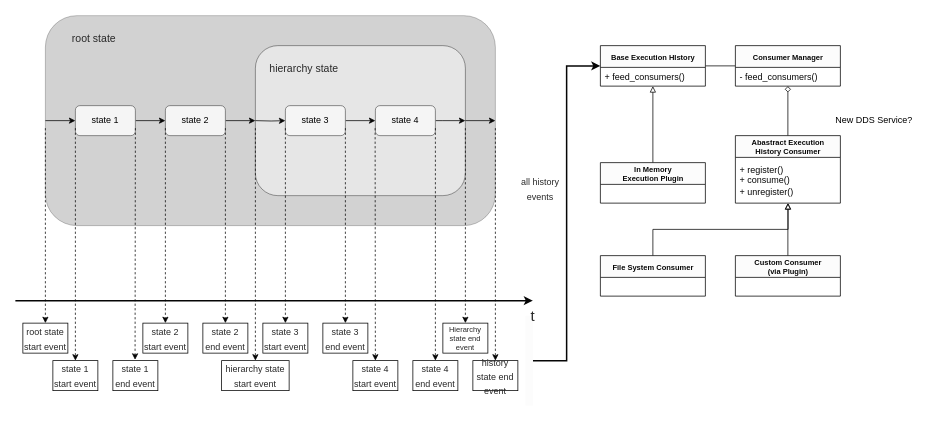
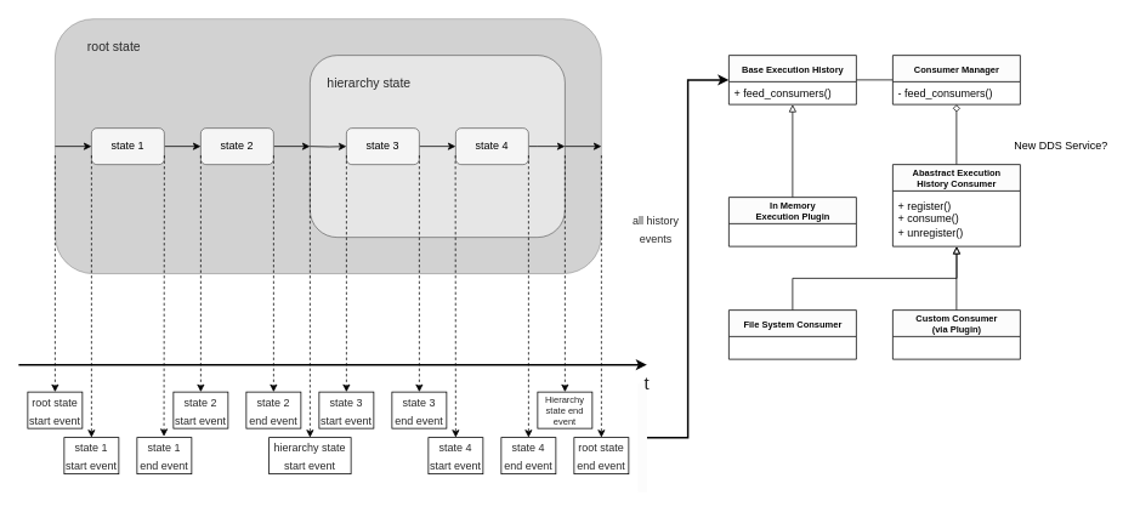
  <mxCell id="0" />
  <mxCell id="1" parent="0" />
  <mxCell id="2" value="" style="rounded=1;whiteSpace=wrap;html=1;fontColor=#333333;opacity=30;fillColor=#6B6B6B;strokeColor=#000000;" parent="1" vertex="1"><mxGeometry x="60" y="20" width="600" height="280" as="geometry" /></mxCell>
  <mxCell id="3" value="" style="rounded=1;whiteSpace=wrap;html=1;fontColor=#333333;opacity=50;strokeColor=#050505;fillColor=#FCFCFC;" vertex="1" parent="1"><mxGeometry x="340" y="60" width="280" height="200" as="geometry" /></mxCell>
  <mxCell id="4" style="edgeStyle=orthogonalEdgeStyle;rounded=0;orthogonalLoop=1;jettySize=auto;html=1;entryX=0;entryY=0.5;entryDx=0;entryDy=0;fontColor=#292929;strokeColor=#050505;exitX=0;exitY=0.5;exitDx=0;exitDy=0;" edge="1" parent="1" source="2" target="6"><mxGeometry relative="1" as="geometry" /></mxCell>
  <mxCell id="5" style="edgeStyle=orthogonalEdgeStyle;rounded=0;orthogonalLoop=1;jettySize=auto;html=1;entryX=0;entryY=0.5;entryDx=0;entryDy=0;fontColor=#292929;strokeColor=#050505;" edge="1" parent="1" source="6" target="16"><mxGeometry relative="1" as="geometry" /></mxCell>
  <mxCell id="6" value="&lt;font color=&quot;#000000&quot;&gt;state 1&lt;br&gt;&lt;/font&gt;" style="rounded=1;whiteSpace=wrap;html=1;fillColor=#f5f5f5;strokeColor=#666666;fontColor=#333333;" parent="1" vertex="1"><mxGeometry x="100" y="140" width="80" height="40" as="geometry" /></mxCell>
  <mxCell id="7" value="New DDS Service?" style="text;html=1;strokeColor=none;fillColor=none;align=center;verticalAlign=middle;whiteSpace=wrap;rounded=0;opacity=30;fontSize=12;" parent="1" vertex="1"><mxGeometry x="1100" y="150" width="130" height="20" as="geometry" /></mxCell>
  <mxCell id="8" value="&lt;font style=&quot;font-size: 14px&quot;&gt;root state&lt;/font&gt;" style="text;html=1;fillColor=none;align=center;verticalAlign=middle;whiteSpace=wrap;rounded=0;opacity=30;fontSize=16;fontColor=#292929;" parent="1" vertex="1"><mxGeometry x="70" y="40" width="110" height="20" as="geometry" /></mxCell>
  <mxCell id="9" style="edgeStyle=orthogonalEdgeStyle;rounded=0;orthogonalLoop=1;jettySize=auto;html=1;entryX=0;entryY=0.5;entryDx=0;entryDy=0;fontColor=#292929;strokeColor=#050505;" edge="1" parent="1" target="12"><mxGeometry relative="1" as="geometry"><mxPoint x="340" y="160" as="sourcePoint" /></mxGeometry></mxCell>
  <mxCell id="10" style="edgeStyle=orthogonalEdgeStyle;rounded=0;orthogonalLoop=1;jettySize=auto;html=1;entryX=1;entryY=0.5;entryDx=0;entryDy=0;fontColor=#292929;strokeColor=#050505;exitX=1;exitY=0.5;exitDx=0;exitDy=0;" edge="1" parent="1" source="3" target="2"><mxGeometry relative="1" as="geometry"><Array as="points"><mxPoint x="660" y="160" /><mxPoint x="660" y="160" /></Array></mxGeometry></mxCell>
  <mxCell id="11" style="edgeStyle=orthogonalEdgeStyle;rounded=0;orthogonalLoop=1;jettySize=auto;html=1;entryX=0;entryY=0.5;entryDx=0;entryDy=0;fontColor=#292929;strokeColor=#050505;" edge="1" parent="1" source="12" target="14"><mxGeometry relative="1" as="geometry" /></mxCell>
  <mxCell id="12" value="&lt;span style=&quot;color: rgb(0 , 0 , 0)&quot;&gt;state 3&lt;/span&gt;&lt;font color=&quot;#000000&quot;&gt;&lt;br&gt;&lt;/font&gt;" style="rounded=1;whiteSpace=wrap;html=1;fillColor=#f5f5f5;strokeColor=#666666;fontColor=#333333;" vertex="1" parent="1"><mxGeometry x="380" y="140" width="80" height="40" as="geometry" /></mxCell>
  <mxCell id="13" style="edgeStyle=orthogonalEdgeStyle;rounded=0;orthogonalLoop=1;jettySize=auto;html=1;fontColor=#292929;strokeColor=#050505;exitX=1;exitY=0.5;exitDx=0;exitDy=0;entryX=1;entryY=0.5;entryDx=0;entryDy=0;" edge="1" parent="1" source="14" target="3"><mxGeometry relative="1" as="geometry"><Array as="points"><mxPoint x="590" y="160" /><mxPoint x="590" y="160" /></Array></mxGeometry></mxCell>
  <mxCell id="14" value="&lt;span style=&quot;color: rgb(0 , 0 , 0)&quot;&gt;state 4&lt;/span&gt;&lt;font color=&quot;#000000&quot;&gt;&lt;br&gt;&lt;/font&gt;" style="rounded=1;whiteSpace=wrap;html=1;fillColor=#f5f5f5;strokeColor=#666666;fontColor=#333333;" vertex="1" parent="1"><mxGeometry x="500" y="140" width="80" height="40" as="geometry" /></mxCell>
  <mxCell id="15" style="edgeStyle=orthogonalEdgeStyle;rounded=0;orthogonalLoop=1;jettySize=auto;html=1;entryX=0;entryY=0.5;entryDx=0;entryDy=0;fontColor=#292929;strokeColor=#050505;" edge="1" parent="1" source="16" target="3"><mxGeometry relative="1" as="geometry" /></mxCell>
  <mxCell id="16" value="&lt;span style=&quot;color: rgb(0 , 0 , 0)&quot;&gt;state 2&lt;/span&gt;&lt;font color=&quot;#000000&quot;&gt;&lt;br&gt;&lt;/font&gt;" style="rounded=1;whiteSpace=wrap;html=1;fillColor=#f5f5f5;strokeColor=#666666;fontColor=#333333;" vertex="1" parent="1"><mxGeometry x="220" y="140" width="80" height="40" as="geometry" /></mxCell>
  <mxCell id="17" value="&lt;font style=&quot;font-size: 14px&quot;&gt;hierarchy state&lt;/font&gt;" style="text;html=1;fillColor=none;align=center;verticalAlign=middle;whiteSpace=wrap;rounded=0;opacity=30;fontSize=16;fontColor=#292929;" vertex="1" parent="1"><mxGeometry x="350" y="80" width="110" height="20" as="geometry" /></mxCell>
  <mxCell id="18" value="" style="endArrow=classic;html=1;fontColor=#080808;strokeColor=#050505;strokeWidth=2;" edge="1" parent="1"><mxGeometry width="50" height="50" relative="1" as="geometry"><mxPoint x="20" y="400" as="sourcePoint" /><mxPoint x="710" y="400" as="targetPoint" /></mxGeometry></mxCell>
  <mxCell id="19" value="" style="endArrow=classic;html=1;dashed=1;fontColor=#080808;strokeColor=#050505;strokeWidth=1;exitX=0;exitY=0.75;exitDx=0;exitDy=0;entryX=0.5;entryY=0;entryDx=0;entryDy=0;" edge="1" parent="1" target="32"><mxGeometry width="50" height="50" relative="1" as="geometry"><mxPoint x="100" y="170" as="sourcePoint" /><mxPoint x="100" y="470" as="targetPoint" /></mxGeometry></mxCell>
  <mxCell id="20" value="" style="endArrow=classic;html=1;dashed=1;fontColor=#080808;strokeColor=#050505;strokeWidth=1;exitX=0;exitY=0.75;exitDx=0;exitDy=0;entryX=0.493;entryY=-0.03;entryDx=0;entryDy=0;entryPerimeter=0;" edge="1" parent="1" target="33"><mxGeometry width="50" height="50" relative="1" as="geometry"><mxPoint x="180" y="170" as="sourcePoint" /><mxPoint x="180" y="470" as="targetPoint" /></mxGeometry></mxCell>
  <mxCell id="21" value="" style="endArrow=classic;html=1;dashed=1;fontColor=#080808;strokeColor=#050505;strokeWidth=1;exitX=0;exitY=0.75;exitDx=0;exitDy=0;entryX=0.5;entryY=0;entryDx=0;entryDy=0;" edge="1" parent="1" target="34"><mxGeometry width="50" height="50" relative="1" as="geometry"><mxPoint x="220" y="170" as="sourcePoint" /><mxPoint x="220" y="420" as="targetPoint" /></mxGeometry></mxCell>
  <mxCell id="22" value="" style="endArrow=classic;html=1;dashed=1;fontColor=#080808;strokeColor=#050505;strokeWidth=1;exitX=0;exitY=0.75;exitDx=0;exitDy=0;" edge="1" parent="1"><mxGeometry width="50" height="50" relative="1" as="geometry"><mxPoint x="300" y="170" as="sourcePoint" /><mxPoint x="300" y="430" as="targetPoint" /></mxGeometry></mxCell>
  <mxCell id="23" value="" style="endArrow=classic;html=1;dashed=1;fontColor=#080808;strokeColor=#050505;strokeWidth=1;exitX=0;exitY=0.75;exitDx=0;exitDy=0;" edge="1" parent="1"><mxGeometry width="50" height="50" relative="1" as="geometry"><mxPoint x="340" y="170" as="sourcePoint" /><mxPoint x="340" y="480" as="targetPoint" /></mxGeometry></mxCell>
  <mxCell id="24" value="" style="endArrow=classic;html=1;dashed=1;fontColor=#080808;strokeColor=#050505;strokeWidth=1;exitX=0;exitY=0.75;exitDx=0;exitDy=0;entryX=0.5;entryY=0;entryDx=0;entryDy=0;" edge="1" parent="1" target="37"><mxGeometry width="50" height="50" relative="1" as="geometry"><mxPoint x="380" y="170" as="sourcePoint" /><mxPoint x="380" y="420" as="targetPoint" /></mxGeometry></mxCell>
  <mxCell id="25" value="" style="endArrow=classic;html=1;dashed=1;fontColor=#080808;strokeColor=#050505;strokeWidth=1;exitX=0;exitY=0.75;exitDx=0;exitDy=0;" edge="1" parent="1"><mxGeometry width="50" height="50" relative="1" as="geometry"><mxPoint x="460" y="170" as="sourcePoint" /><mxPoint x="460" y="430" as="targetPoint" /></mxGeometry></mxCell>
  <mxCell id="26" value="" style="endArrow=classic;html=1;dashed=1;fontColor=#080808;strokeColor=#050505;strokeWidth=1;exitX=0;exitY=0.75;exitDx=0;exitDy=0;entryX=0.5;entryY=0;entryDx=0;entryDy=0;" edge="1" parent="1" target="39"><mxGeometry width="50" height="50" relative="1" as="geometry"><mxPoint x="499.66" y="170" as="sourcePoint" /><mxPoint x="500" y="470" as="targetPoint" /></mxGeometry></mxCell>
  <mxCell id="27" value="" style="endArrow=classic;html=1;dashed=1;fontColor=#080808;strokeColor=#050505;strokeWidth=1;exitX=0;exitY=0.75;exitDx=0;exitDy=0;entryX=0.5;entryY=0;entryDx=0;entryDy=0;" edge="1" parent="1" target="40"><mxGeometry width="50" height="50" relative="1" as="geometry"><mxPoint x="580" y="170" as="sourcePoint" /><mxPoint x="580" y="420" as="targetPoint" /></mxGeometry></mxCell>
  <mxCell id="28" value="" style="endArrow=classic;html=1;dashed=1;fontColor=#080808;strokeColor=#050505;strokeWidth=1;exitX=0;exitY=0.75;exitDx=0;exitDy=0;entryX=0.5;entryY=0;entryDx=0;entryDy=0;" edge="1" parent="1" target="42"><mxGeometry width="50" height="50" relative="1" as="geometry"><mxPoint x="620" y="170" as="sourcePoint" /><mxPoint x="620" y="420" as="targetPoint" /></mxGeometry></mxCell>
  <mxCell id="29" value="" style="endArrow=classic;html=1;dashed=1;fontColor=#080808;strokeColor=#050505;strokeWidth=1;exitX=0;exitY=0.75;exitDx=0;exitDy=0;" edge="1" parent="1"><mxGeometry width="50" height="50" relative="1" as="geometry"><mxPoint x="660" y="170" as="sourcePoint" /><mxPoint x="660" y="480" as="targetPoint" /></mxGeometry></mxCell>
  <mxCell id="30" value="" style="endArrow=classic;html=1;dashed=1;fontColor=#080808;strokeColor=#050505;strokeWidth=1;exitX=0;exitY=0.75;exitDx=0;exitDy=0;entryX=0.5;entryY=0;entryDx=0;entryDy=0;" edge="1" parent="1" target="31"><mxGeometry width="50" height="50" relative="1" as="geometry"><mxPoint x="60" y="170" as="sourcePoint" /><mxPoint x="60" y="420" as="targetPoint" /></mxGeometry></mxCell>
  <mxCell id="31" value="&lt;font style=&quot;font-size: 12px&quot;&gt;root state start event&lt;br&gt;&lt;/font&gt;" style="text;html=1;fillColor=none;align=center;verticalAlign=middle;whiteSpace=wrap;rounded=0;fontSize=16;fontColor=#292929;strokeWidth=1;strokeColor=#000000;" vertex="1" parent="1"><mxGeometry x="30" y="430" width="60" height="40" as="geometry" /></mxCell>
  <mxCell id="32" value="&lt;font style=&quot;font-size: 12px&quot;&gt;state 1 start event&lt;br&gt;&lt;/font&gt;" style="text;html=1;fillColor=none;align=center;verticalAlign=middle;whiteSpace=wrap;rounded=0;fontSize=16;fontColor=#292929;strokeWidth=1;strokeColor=#000000;" vertex="1" parent="1"><mxGeometry x="70" y="480" width="60" height="40" as="geometry" /></mxCell>
  <mxCell id="33" value="&lt;font style=&quot;font-size: 12px&quot;&gt;state 1 end event&lt;br&gt;&lt;/font&gt;" style="text;html=1;fillColor=none;align=center;verticalAlign=middle;whiteSpace=wrap;rounded=0;fontSize=16;fontColor=#292929;strokeWidth=1;strokeColor=#000000;" vertex="1" parent="1"><mxGeometry x="150" y="480" width="60" height="40" as="geometry" /></mxCell>
  <mxCell id="34" value="&lt;font style=&quot;font-size: 12px&quot;&gt;state 2 start event&lt;br&gt;&lt;/font&gt;" style="text;html=1;fillColor=none;align=center;verticalAlign=middle;whiteSpace=wrap;rounded=0;fontSize=16;fontColor=#292929;strokeWidth=1;strokeColor=#000000;" vertex="1" parent="1"><mxGeometry x="190" y="430" width="60" height="40" as="geometry" /></mxCell>
  <mxCell id="35" value="&lt;font style=&quot;font-size: 12px&quot;&gt;state 2 end event&lt;br&gt;&lt;/font&gt;" style="text;html=1;fillColor=none;align=center;verticalAlign=middle;whiteSpace=wrap;rounded=0;fontSize=16;fontColor=#292929;strokeWidth=1;strokeColor=#000000;" vertex="1" parent="1"><mxGeometry x="270" y="430" width="60" height="40" as="geometry" /></mxCell>
  <mxCell id="36" value="&lt;font style=&quot;font-size: 12px&quot;&gt;hierarchy state start event&lt;br&gt;&lt;/font&gt;" style="text;html=1;fillColor=none;align=center;verticalAlign=middle;whiteSpace=wrap;rounded=0;fontSize=16;fontColor=#292929;strokeWidth=1;strokeColor=#000000;" vertex="1" parent="1"><mxGeometry x="295" y="480" width="90" height="40" as="geometry" /></mxCell>
  <mxCell id="37" value="&lt;font style=&quot;font-size: 12px&quot;&gt;state 3 start event&lt;br&gt;&lt;/font&gt;" style="text;html=1;fillColor=none;align=center;verticalAlign=middle;whiteSpace=wrap;rounded=0;fontSize=16;fontColor=#292929;strokeWidth=1;strokeColor=#000000;" vertex="1" parent="1"><mxGeometry x="350" y="430" width="60" height="40" as="geometry" /></mxCell>
  <mxCell id="38" value="&lt;font style=&quot;font-size: 12px&quot;&gt;state 3 end event&lt;br&gt;&lt;/font&gt;" style="text;html=1;fillColor=none;align=center;verticalAlign=middle;whiteSpace=wrap;rounded=0;fontSize=16;fontColor=#292929;strokeWidth=1;strokeColor=#000000;" vertex="1" parent="1"><mxGeometry x="430" y="430" width="60" height="40" as="geometry" /></mxCell>
  <mxCell id="39" value="&lt;font style=&quot;font-size: 12px&quot;&gt;state 4 start event&lt;br&gt;&lt;/font&gt;" style="text;html=1;fillColor=none;align=center;verticalAlign=middle;whiteSpace=wrap;rounded=0;fontSize=16;fontColor=#292929;strokeWidth=1;strokeColor=#000000;" vertex="1" parent="1"><mxGeometry x="470" y="480" width="60" height="40" as="geometry" /></mxCell>
  <mxCell id="40" value="&lt;font style=&quot;font-size: 12px&quot;&gt;state 4 end event&lt;br&gt;&lt;/font&gt;" style="text;html=1;fillColor=none;align=center;verticalAlign=middle;whiteSpace=wrap;rounded=0;fontSize=16;fontColor=#292929;strokeWidth=1;strokeColor=#000000;" vertex="1" parent="1"><mxGeometry x="550" y="480" width="60" height="40" as="geometry" /></mxCell>
- <mxCell id="41" value="&lt;font style=&quot;font-size: 12px&quot;&gt;history state end event&lt;br&gt;&lt;/font&gt;" style="text;html=1;fillColor=none;align=center;verticalAlign=middle;whiteSpace=wrap;rounded=0;fontSize=16;fontColor=#292929;strokeWidth=1;strokeColor=#000000;" vertex="1" parent="1"><mxGeometry x="630" y="480" width="60" height="40" as="geometry" /></mxCell>
+ <mxCell id="41" value="&lt;font style=&quot;font-size: 12px&quot;&gt;root state end event&lt;br&gt;&lt;/font&gt;" style="text;html=1;fillColor=none;align=center;verticalAlign=middle;whiteSpace=wrap;rounded=0;fontSize=16;fontColor=#292929;strokeWidth=1;strokeColor=#000000;" vertex="1" parent="1"><mxGeometry x="630" y="480" width="60" height="40" as="geometry" /></mxCell>
  <mxCell id="42" value="&lt;font style=&quot;font-size: 10px;&quot;&gt;&lt;font style=&quot;line-height: 100%; font-size: 10px;&quot;&gt;&lt;span style=&quot;font-size: 10px;&quot;&gt;Hierarchy state end event&lt;/span&gt;&lt;/font&gt;&lt;br style=&quot;font-size: 10px;&quot;&gt;&lt;/font&gt;" style="text;html=1;fillColor=none;align=center;verticalAlign=middle;whiteSpace=wrap;rounded=0;fontSize=10;fontColor=#292929;strokeWidth=1;strokeColor=#000000;fontStyle=0;spacing=2;" vertex="1" parent="1"><mxGeometry x="590" y="430" width="60" height="40" as="geometry" /></mxCell>
  <mxCell id="43" style="edgeStyle=orthogonalEdgeStyle;rounded=0;orthogonalLoop=1;jettySize=auto;html=1;fontSize=10;fontColor=#080808;endArrow=none;endFill=0;strokeColor=#050505;strokeWidth=1;" edge="1" parent="1" source="44" target="52"><mxGeometry relative="1" as="geometry" /></mxCell>
  <mxCell id="44" value="Base Execution HIstory" style="swimlane;fontStyle=1;align=center;verticalAlign=middle;childLayout=stackLayout;horizontal=1;startSize=29;horizontalStack=0;resizeParent=1;resizeParentMax=0;resizeLast=0;collapsible=0;marginBottom=0;html=1;fontSize=10;strokeColor=#000000;strokeWidth=1;fillColor=#FCFCFC;fontColor=#080808;" vertex="1" parent="1"><mxGeometry x="800" y="60" width="140" height="54" as="geometry" /></mxCell>
  <mxCell id="45" value="+ feed_consumers()" style="text;html=1;strokeColor=none;fillColor=none;align=left;verticalAlign=middle;spacingLeft=4;spacingRight=4;overflow=hidden;rotatable=0;points=[[0,0.5],[1,0.5]];portConstraint=eastwest;fontColor=#080808;" vertex="1" parent="44"><mxGeometry y="29" width="140" height="25" as="geometry" /></mxCell>
  <mxCell id="46" style="edgeStyle=orthogonalEdgeStyle;rounded=0;orthogonalLoop=1;jettySize=auto;html=1;entryX=0;entryY=0.5;entryDx=0;entryDy=0;fontSize=10;fontColor=#080808;strokeColor=#050505;strokeWidth=2;exitX=1;exitY=0.5;exitDx=0;exitDy=0;" edge="1" parent="1" source="47" target="44"><mxGeometry relative="1" as="geometry"><mxPoint x="800" y="102.5" as="targetPoint" /></mxGeometry></mxCell>
  <mxCell id="47" value="" style="rounded=0;whiteSpace=wrap;html=1;fontSize=10;fontColor=#080808;strokeWidth=1;fillColor=#FCFCFC;strokeColor=none;" vertex="1" parent="1"><mxGeometry x="700" y="420" width="10" height="120" as="geometry" /></mxCell>
  <mxCell id="48" value="&lt;font style=&quot;font-size: 12px&quot;&gt;all history events&lt;/font&gt;" style="text;html=1;fillColor=none;align=center;verticalAlign=middle;whiteSpace=wrap;rounded=0;opacity=30;fontSize=16;fontColor=#292929;" vertex="1" parent="1"><mxGeometry x="680" y="230" width="80" height="40" as="geometry" /></mxCell>
  <mxCell id="49" style="edgeStyle=orthogonalEdgeStyle;rounded=0;orthogonalLoop=1;jettySize=auto;html=1;fontSize=10;fontColor=#080808;strokeColor=#050505;strokeWidth=1;endArrow=block;endFill=0;" edge="1" parent="1" source="50" target="44"><mxGeometry relative="1" as="geometry" /></mxCell>
  <mxCell id="50" value="In Memory&lt;br&gt;Execution Plugin" style="swimlane;fontStyle=1;align=center;verticalAlign=middle;childLayout=stackLayout;horizontal=1;startSize=29;horizontalStack=0;resizeParent=1;resizeParentMax=0;resizeLast=0;collapsible=0;marginBottom=0;html=1;fontSize=10;strokeColor=#000000;strokeWidth=1;fillColor=#FCFCFC;fontColor=#080808;" vertex="1" parent="1"><mxGeometry x="800" y="216" width="140" height="54" as="geometry" /></mxCell>
  <mxCell id="51" value="&amp;nbsp;&amp;nbsp;" style="text;html=1;strokeColor=none;fillColor=none;align=left;verticalAlign=middle;spacingLeft=4;spacingRight=4;overflow=hidden;rotatable=0;points=[[0,0.5],[1,0.5]];portConstraint=eastwest;fontColor=#080808;" vertex="1" parent="50"><mxGeometry y="29" width="140" height="25" as="geometry" /></mxCell>
  <mxCell id="52" value="Consumer Manager" style="swimlane;fontStyle=1;align=center;verticalAlign=middle;childLayout=stackLayout;horizontal=1;startSize=29;horizontalStack=0;resizeParent=1;resizeParentMax=0;resizeLast=0;collapsible=0;marginBottom=0;html=1;fontSize=10;strokeColor=#000000;strokeWidth=1;fillColor=#FCFCFC;fontColor=#080808;" vertex="1" parent="1"><mxGeometry x="980" y="60" width="140" height="54" as="geometry" /></mxCell>
  <mxCell id="53" value="- feed_consumers()" style="text;html=1;strokeColor=none;fillColor=none;align=left;verticalAlign=middle;spacingLeft=4;spacingRight=4;overflow=hidden;rotatable=0;points=[[0,0.5],[1,0.5]];portConstraint=eastwest;fontColor=#080808;" vertex="1" parent="52"><mxGeometry y="29" width="140" height="25" as="geometry" /></mxCell>
  <mxCell id="54" style="edgeStyle=orthogonalEdgeStyle;rounded=0;orthogonalLoop=1;jettySize=auto;html=1;fontSize=10;fontColor=#080808;endArrow=diamond;endFill=0;strokeColor=#050505;strokeWidth=1;" edge="1" parent="1" source="55" target="52"><mxGeometry relative="1" as="geometry" /></mxCell>
  <mxCell id="55" value="Abastract Execution&lt;br&gt;History Consumer" style="swimlane;fontStyle=1;align=center;verticalAlign=middle;childLayout=stackLayout;horizontal=1;startSize=29;horizontalStack=0;resizeParent=1;resizeParentMax=0;resizeLast=0;collapsible=0;marginBottom=0;html=1;fontSize=10;strokeColor=#000000;strokeWidth=1;fillColor=#FCFCFC;fontColor=#080808;" vertex="1" parent="1"><mxGeometry x="980" y="180" width="140" height="90" as="geometry" /></mxCell>
  <mxCell id="56" value="+ register()&lt;br&gt;+ consume()&lt;br&gt;+ unregister()" style="text;html=1;strokeColor=none;fillColor=none;align=left;verticalAlign=middle;spacingLeft=4;spacingRight=4;overflow=hidden;rotatable=0;points=[[0,0.5],[1,0.5]];portConstraint=eastwest;fontColor=#080808;" vertex="1" parent="55"><mxGeometry y="29" width="140" height="61" as="geometry" /></mxCell>
  <mxCell id="57" style="edgeStyle=orthogonalEdgeStyle;rounded=0;orthogonalLoop=1;jettySize=auto;html=1;fontSize=10;fontColor=#080808;endArrow=block;endFill=0;strokeColor=#050505;strokeWidth=1;entryX=0.502;entryY=1;entryDx=0;entryDy=0;entryPerimeter=0;" edge="1" parent="1" source="58" target="56"><mxGeometry relative="1" as="geometry"><mxPoint x="940" y="300" as="targetPoint" /></mxGeometry></mxCell>
  <mxCell id="58" value="File System Consumer" style="swimlane;fontStyle=1;align=center;verticalAlign=middle;childLayout=stackLayout;horizontal=1;startSize=29;horizontalStack=0;resizeParent=1;resizeParentMax=0;resizeLast=0;collapsible=0;marginBottom=0;html=1;fontSize=10;strokeColor=#000000;strokeWidth=1;fillColor=#FCFCFC;fontColor=#080808;" vertex="1" parent="1"><mxGeometry x="800" y="340" width="140" height="54" as="geometry" /></mxCell>
  <mxCell id="59" value="&amp;nbsp;&amp;nbsp;" style="text;html=1;strokeColor=none;fillColor=none;align=left;verticalAlign=middle;spacingLeft=4;spacingRight=4;overflow=hidden;rotatable=0;points=[[0,0.5],[1,0.5]];portConstraint=eastwest;fontColor=#080808;" vertex="1" parent="58"><mxGeometry y="29" width="140" height="25" as="geometry" /></mxCell>
  <mxCell id="60" style="edgeStyle=orthogonalEdgeStyle;rounded=0;orthogonalLoop=1;jettySize=auto;html=1;fontSize=10;fontColor=#080808;endArrow=block;endFill=0;strokeColor=#050505;strokeWidth=1;" edge="1" parent="1" source="61"><mxGeometry relative="1" as="geometry"><mxPoint x="1050" y="270" as="targetPoint" /></mxGeometry></mxCell>
  <mxCell id="61" value="Custom Consumer&lt;br&gt;(via Plugin)" style="swimlane;fontStyle=1;align=center;verticalAlign=middle;childLayout=stackLayout;horizontal=1;startSize=29;horizontalStack=0;resizeParent=1;resizeParentMax=0;resizeLast=0;collapsible=0;marginBottom=0;html=1;fontSize=10;strokeColor=#000000;strokeWidth=1;fillColor=#FCFCFC;fontColor=#080808;" vertex="1" parent="1"><mxGeometry x="980" y="340" width="140" height="54" as="geometry" /></mxCell>
  <mxCell id="62" value="&amp;nbsp;&amp;nbsp;" style="text;html=1;strokeColor=none;fillColor=none;align=left;verticalAlign=middle;spacingLeft=4;spacingRight=4;overflow=hidden;rotatable=0;points=[[0,0.5],[1,0.5]];portConstraint=eastwest;fontColor=#080808;" vertex="1" parent="61"><mxGeometry y="29" width="140" height="25" as="geometry" /></mxCell>
  <mxCell id="63" value="&lt;font style=&quot;font-size: 20px;&quot;&gt;t&lt;/font&gt;" style="text;html=1;fillColor=none;align=center;verticalAlign=middle;whiteSpace=wrap;rounded=0;opacity=30;fontSize=20;fontColor=#292929;" vertex="1" parent="1"><mxGeometry x="690" y="410" width="40" height="20" as="geometry" /></mxCell>
